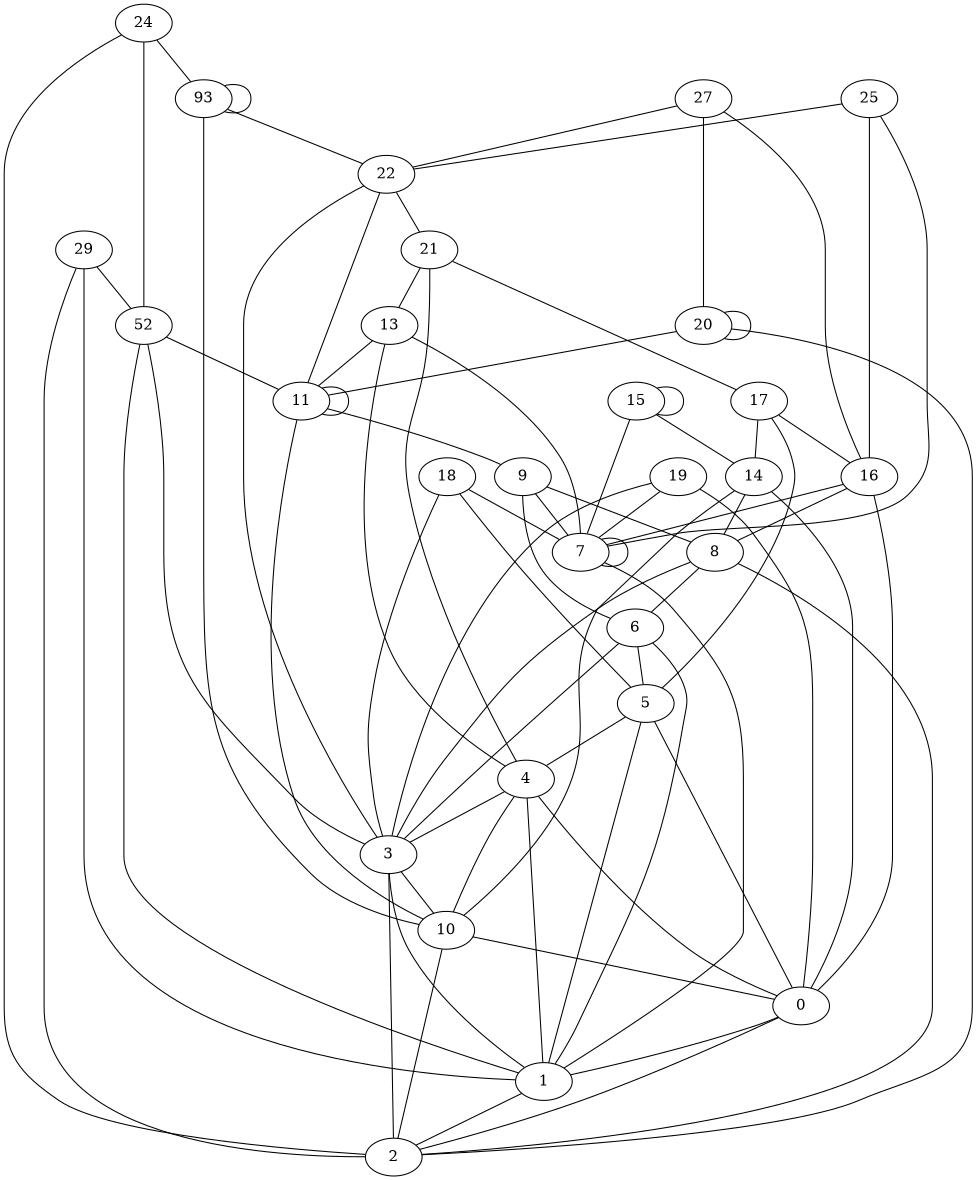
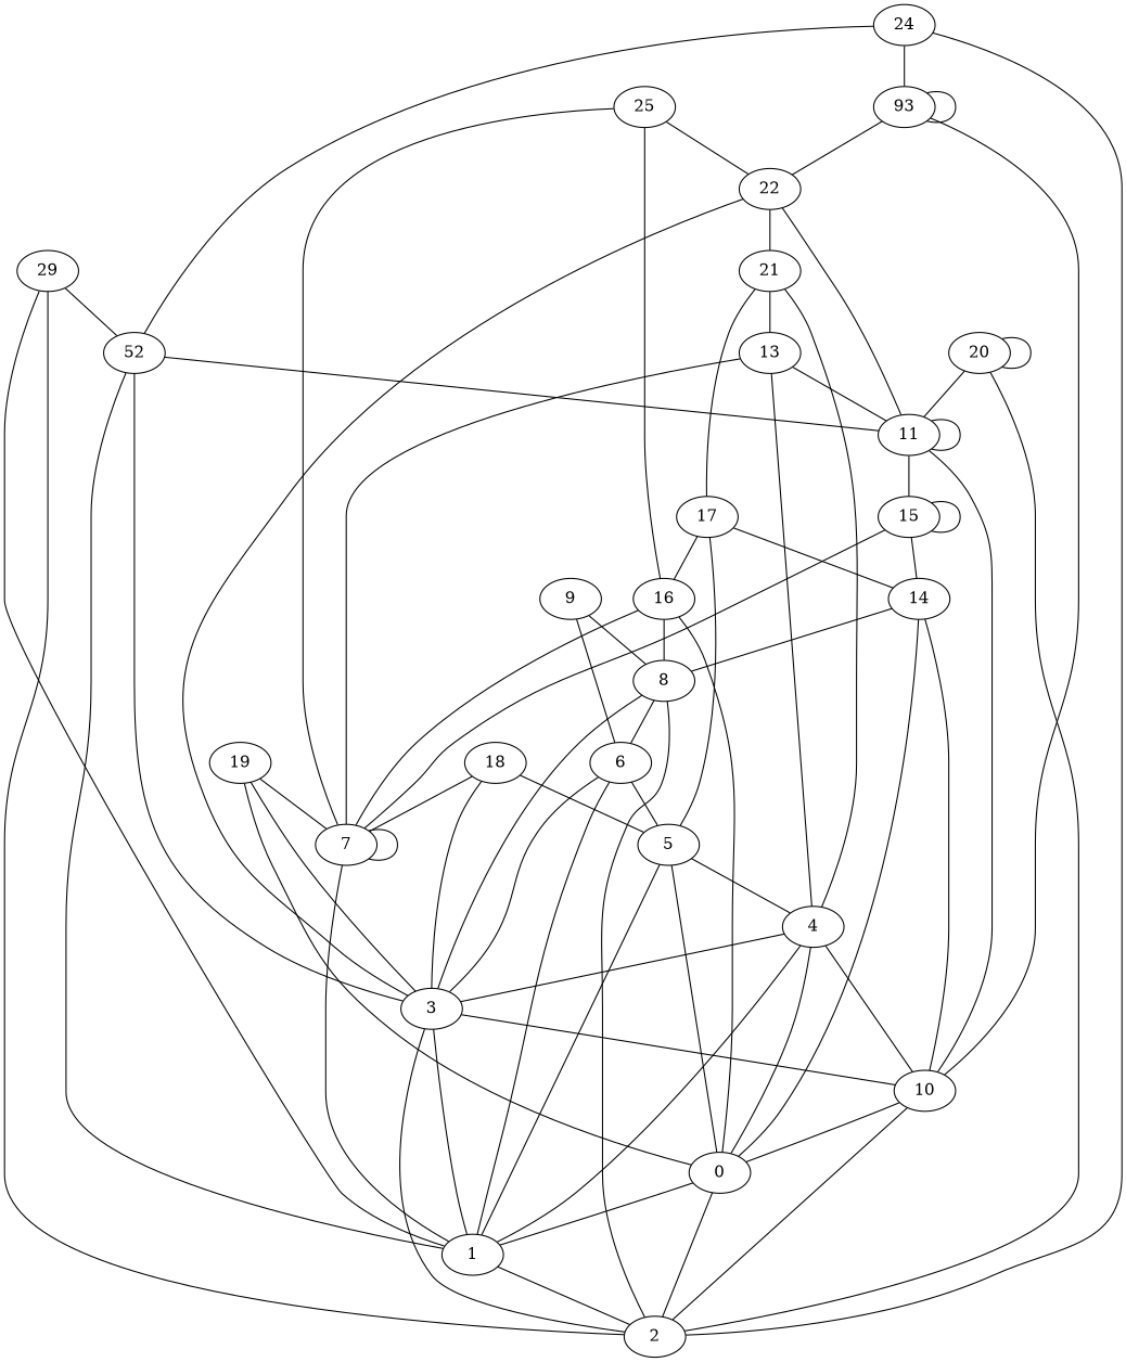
  graph {
    fontname="DejaVu Serif"
    node [fontname="DejaVu Serif"]
    edge [fontname="DejaVu Serif"]
    18
    5
    3
    7
    9
    8
    6
    25
    16
    22
    0
    1
    4
    2
    10
    20
    11
    21
    17
    13
    14
    19
    15
    29
    n25 [label=52]
    n26 [label=93]
    24
-   27
    18 -- 5
    18 -- 3
    18 -- 7
    5 -- 0
    5 -- 1
    5 -- 4
    3 -- 1
    3 -- 2
    3 -- 10
    7 -- 7
    7 -- 1
-   9 -- 7
    9 -- 8
    9 -- 6
    8 -- 3
    8 -- 6
    8 -- 2
    6 -- 5
    6 -- 3
    6 -- 1
    25 -- 7
    25 -- 16
    25 -- 22
    16 -- 7
    16 -- 8
    16 -- 0
    22 -- 3
    22 -- 11
    22 -- 21
    0 -- 1
    0 -- 2
    1 -- 2
    4 -- 3
    4 -- 0
    4 -- 1
    10 -- 0
    10 -- 4
    10 -- 2
    20 -- 2
    20 -- 20
    20 -- 11
-   11 -- 9
+   11 -- 15
    11 -- 10
    11 -- 11
    21 -- 4
    21 -- 17
    21 -- 13
    17 -- 5
    17 -- 16
    17 -- 14
    13 -- 7
    13 -- 4
    13 -- 11
    14 -- 8
    14 -- 0
    14 -- 10
    19 -- 3
    19 -- 7
    19 -- 0
    15 -- 7
    15 -- 14
    15 -- 15
    29 -- 1
    29 -- 2
    29 -- n25
    n25 -- 3
    n25 -- 1
    n25 -- 11
    n26 -- 22
    n26 -- 10
    n26 -- n26
    24 -- 2
    24 -- n25
    24 -- n26
-   27 -- 16
-   27 -- 22
-   27 -- 20
  }
